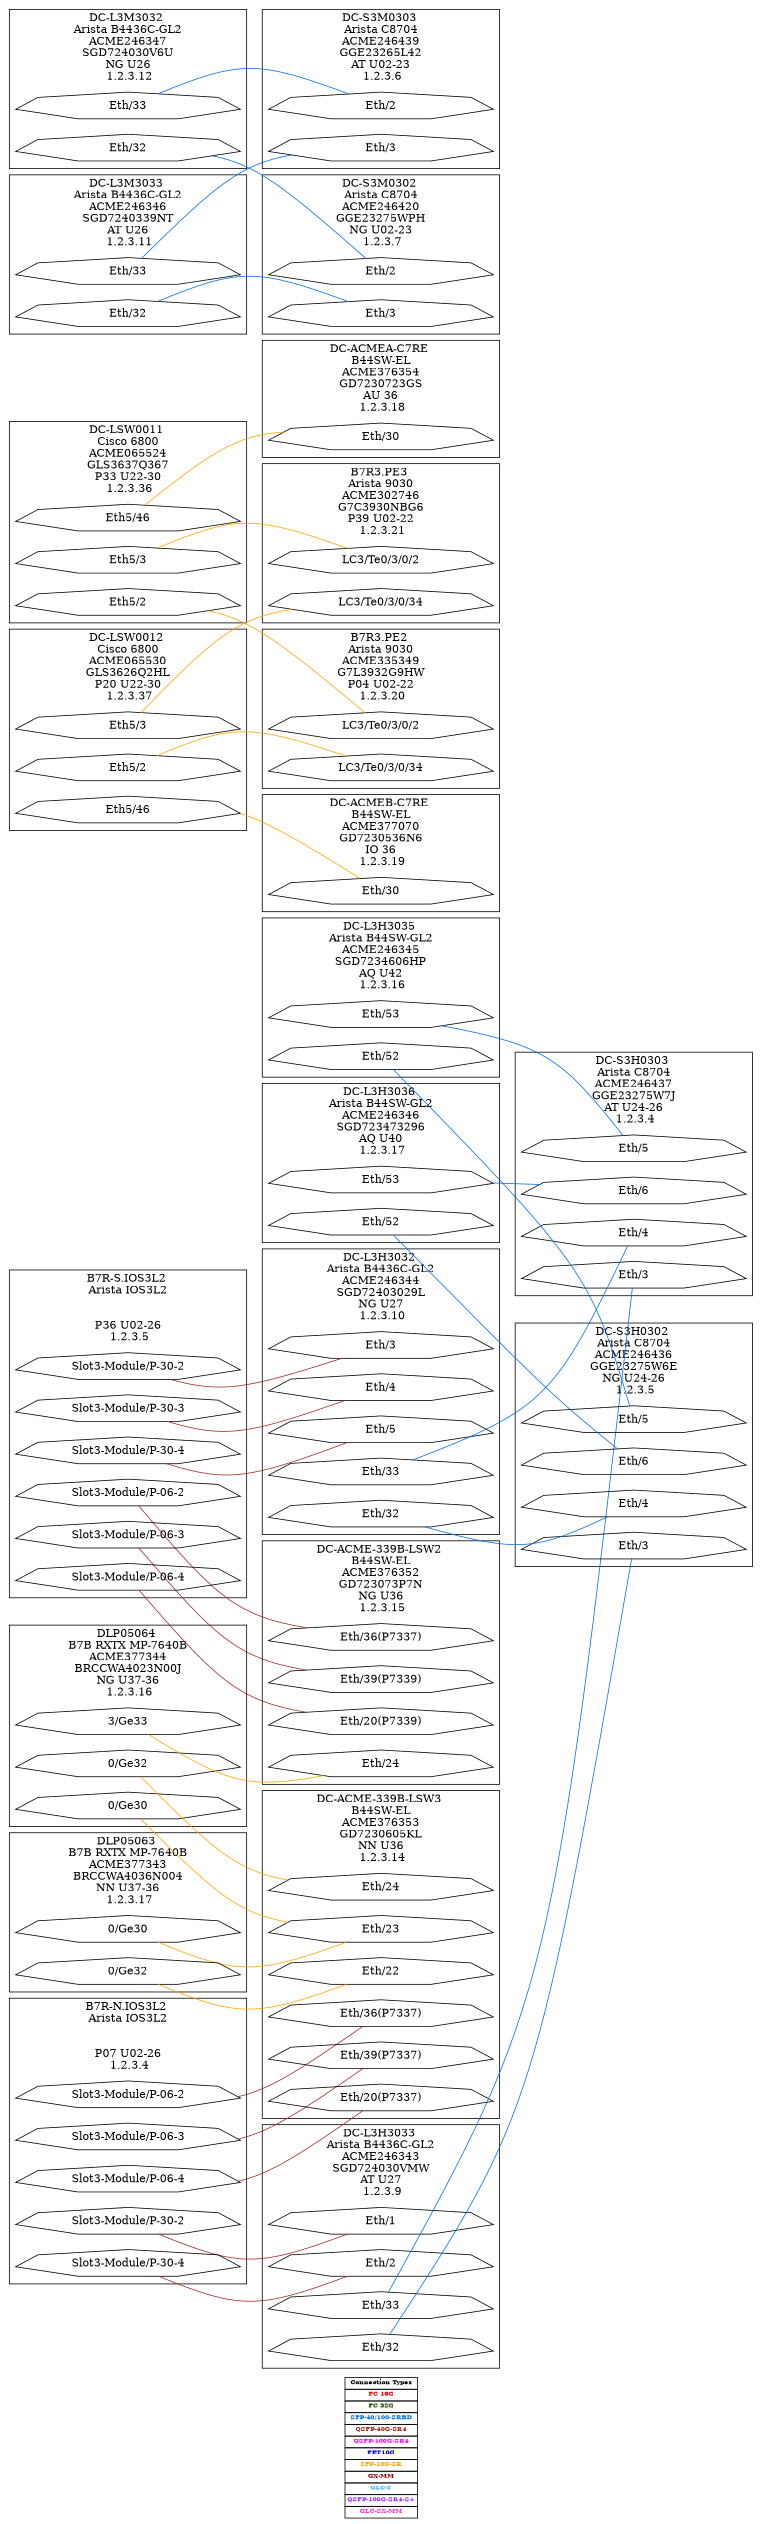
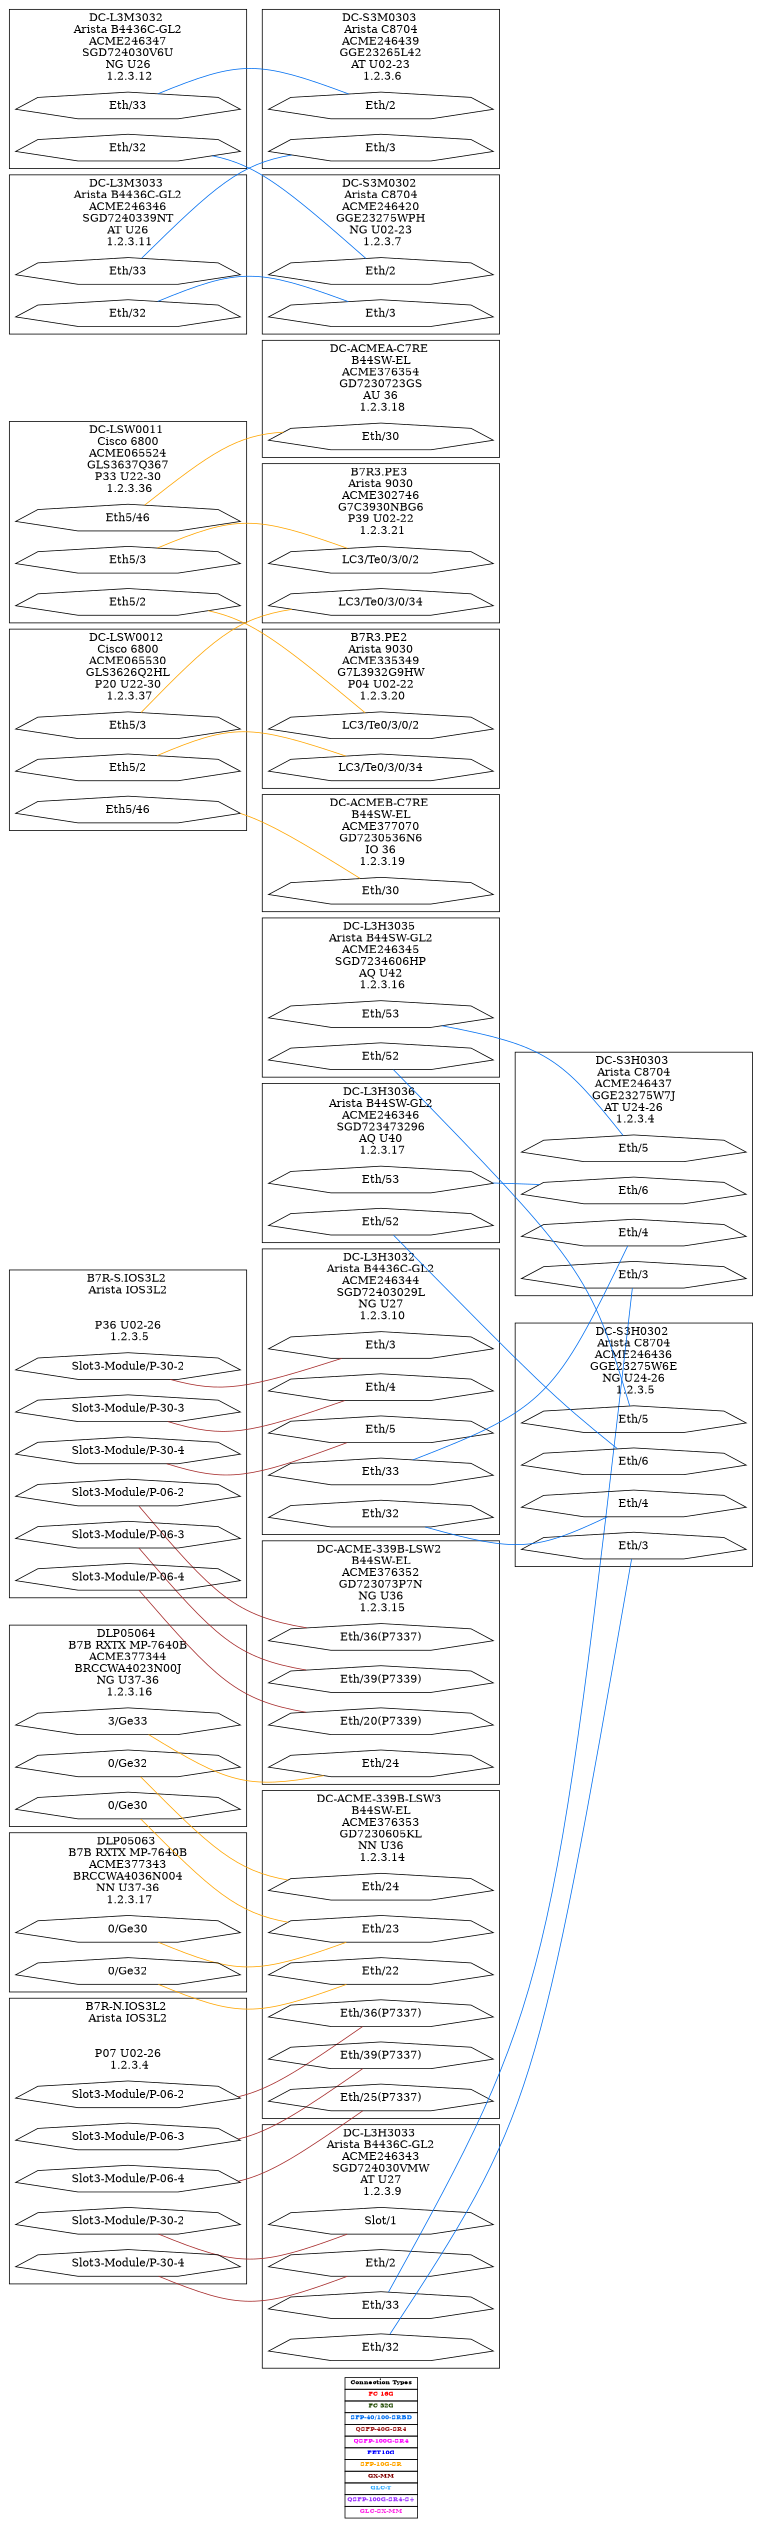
  graph {
    label=<      <table border="0" cellborder="1" cellspacing="0">        <tr><td bgcolor="#FFFFFFF"><font color="#000000" point-size="8" ><b>Connection Types</b></font></td></tr>        <tr><td bgcolor="#FFFFFFF"><font color="#ff0000" point-size="8" ><b>FC 16G</b></font></td></tr>        <tr><td bgcolor="#FFFFFFF"><font color="#1f4800" point-size="8" ><b>FC 32G</b></font></td></tr>        <tr><td bgcolor="#FFFFFFF"><font color="#026ff0" point-size="8" ><b>SFP-40/100-SRBD</b></font></td></tr>        <tr><td bgcolor="#FFFFFFF"><font color="#A52A2A" point-size="8" ><b>QSFP-40G-SR4</b></font></td></tr>        <tr><td bgcolor="#FFFFFFF"><font color="#ff00FF" point-size="8" ><b>QSFP-100G-SR4</b></font></td></tr>        <tr><td bgcolor="#FFFFFFF"><font color="#0000FF" point-size="8" ><b>FET10G</b></font></td></tr>        <tr><td bgcolor="#FFFFFFF"><font color="#FFA500" point-size="8" ><b>SFP-10G-SR</b></font></td></tr>        <tr><td bgcolor="#FFFFFFF"><font color="#800000" point-size="8" ><b>GX-MM</b></font></td></tr>        <tr><td bgcolor="#FFFFFFF"><font color="#33ACFF" point-size="8" ><b>GLC-T</b></font></td></tr>        <tr><td bgcolor="#FFFFFFF"><font color="#9C33FF" point-size="8" ><b>QSFP-100G-SR4-S+</b></font></td></tr>        <tr><td bgcolor="#FFFFFFF"><font color="#FF33E6" point-size="8" ><b>GLC-SX-MM</b></font></td></tr>              </table>>
    rankdir=LR
    splines=curved
    node [color="#000000" fontsize=14 shape=polygon sides=7]
    edge [color="#026ff0"]
    n1 [label="Slot3-Module/P-30-2" width=4]
-   n2 [label="Eth/1" width=4]
+   n2 [label="Slot/1" width=4]
    n3 [label="Slot3-Module/P-30-4" width=4]
    n4 [label="Eth/2" width=4]
    n5 [label="Slot3-Module/P-30-2" width=4]
    n6 [label="Eth/3" width=4]
    n7 [label="Slot3-Module/P-30-3" width=4]
    n8 [label="Eth/4" width=4]
    n9 [label="Slot3-Module/P-30-4" width=4]
    n10 [label="Eth/5" width=4]
    n11 [label="Slot3-Module/P-06-2" width=4]
    n12 [label="Eth/36(P7337)" width=4]
    n13 [label="Slot3-Module/P-06-3" width=4]
    n14 [label="Eth/39(P7337)" width=4]
    n15 [label="Slot3-Module/P-06-4" width=4]
-   n16 [label="Eth/20(P7337)" width=4]
+   n16 [label="Eth/25(P7337)" width=4]
    n17 [label="Slot3-Module/P-06-2" width=4]
    n18 [label="Eth/36(P7337)" width=4]
    n19 [label="Slot3-Module/P-06-3" width=4]
    n20 [label="Eth/39(P7339)" width=4]
    n21 [label="Slot3-Module/P-06-4" width=4]
    n22 [label="Eth/20(P7339)" width=4]
    n23 [label="Eth/23" width=4]
    n24 [label="0/Ge30" width=4]
    n25 [label="Eth/22" width=4]
    n26 [label="0/Ge32" width=4]
    n27 [label="0/Ge30" width=4]
    n28 [label="Eth/24" width=4]
    n29 [label="0/Ge32" width=4]
    n30 [label="Eth/24" width=4]
    n31 [label="3/Ge33" width=4]
    n32 [label="Eth/30" width=4]
    n33 [label="Eth5/46" width=4]
    n34 [label="Eth/30" width=4]
    n35 [label="Eth5/46" width=4]
    n36 [label="LC3/Te0/3/0/2" width=4]
    n37 [label="Eth5/3" width=4]
    n38 [label="LC3/Te0/3/0/2" width=4]
    n39 [label="Eth5/2" width=4]
    n40 [label="LC3/Te0/3/0/34" width=4]
    n41 [label="Eth5/3" width=4]
    n42 [label="Eth/2" width=4]
    n43 [label="Eth/33" width=4]
    n44 [label="LC3/Te0/3/0/34" width=4]
    n45 [label="Eth5/2" width=4]
    n46 [label="Eth/3" width=4]
    n47 [label="Eth/33" width=4]
    n48 [label="Eth/3" width=4]
    n49 [label="Eth/32" width=4]
    n50 [label="Eth/4" width=4]
    n51 [label="Eth/33" width=4]
    n52 [label="Eth/4" width=4]
    n53 [label="Eth/32" width=4]
    n54 [label="Eth/5" width=4]
    n55 [label="Eth/53" width=4]
    n56 [label="Eth/5" width=4]
    n57 [label="Eth/52" width=4]
    n58 [label="Eth/6" width=4]
    n59 [label="Eth/53" width=4]
    n60 [label="Eth/6" width=4]
    n61 [label="Eth/52" width=4]
    n62 [label="Eth/3" width=4]
    n63 [label="Eth/33" width=4]
    n64 [label="Eth/3" width=4]
    n65 [label="Eth/32" width=4]
    n66 [label="Eth/2" width=4]
    n67 [label="Eth/32" width=4]
    subgraph sub_1 {
      n1
      n2
    }
    subgraph sub_2 {
      n3
      n4
    }
    subgraph sub_3 {
      n5
      n6
    }
    subgraph sub_4 {
      n7
      n8
    }
    subgraph sub_5 {
      n9
      n10
    }
    subgraph sub_6 {
      n11
      n12
    }
    subgraph sub_7 {
      n13
      n14
    }
    subgraph sub_8 {
      n15
      n16
    }
    subgraph sub_9 {
      n17
      n18
    }
    subgraph sub_10 {
      n19
      n20
    }
    subgraph sub_11 {
      n21
      n22
    }
    subgraph sub_12 {
      n23
      n24
    }
    subgraph sub_13 {
      n25
      n26
    }
    subgraph sub_14 {
      n23
      n27
    }
    subgraph sub_15 {
      n28
      n29
    }
    subgraph sub_16 {
      n30
      n31
    }
    subgraph sub_17 {
      n32
      n33
    }
    subgraph sub_18 {
      n34
      n35
    }
    subgraph sub_19 {
      n36
      n37
    }
    subgraph sub_20 {
      n38
      n39
    }
    subgraph sub_21 {
      n40
      n41
    }
    subgraph sub_22 {
      n42
      n43
    }
    subgraph sub_23 {
      n44
      n45
    }
    subgraph sub_24 {
      n46
      n47
    }
    subgraph sub_25 {
      n48
      n49
    }
    subgraph sub_26 {
      n50
      n51
    }
    subgraph sub_27 {
      n52
      n53
    }
    subgraph sub_28 {
      n54
      n55
    }
    subgraph sub_29 {
      n56
      n57
    }
    subgraph sub_30 {
      n58
      n59
    }
    subgraph sub_31 {
      n60
      n61
    }
    subgraph sub_32 {
      n62
      n63
    }
    subgraph sub_33 {
      n64
      n65
    }
    subgraph sub_34 {
      n66
      n67
    }
    subgraph cluster_35 {
      label=<B7R-N.IOS3L2 <br/> Arista IOS3L2 <br/>  <br/>  <br/> P07 U02-26 <br/> 1.2.3.4>
      n1
      n3
      n11
      n13
      n15
    }
    subgraph cluster_36 {
      label=<B7R-S.IOS3L2 <br/> Arista IOS3L2 <br/>  <br/>  <br/> P36 U02-26 <br/> 1.2.3.5>
      n5
      n7
      n9
      n17
      n19
      n21
    }
    subgraph cluster_37 {
      label=<DC-ACME-339B-LSW3 <br/> B44SW-EL <br/> ACME376353 <br/> GD7230605KL <br/> NN U36 <br/> 1.2.3.14>
      n12
      n14
      n16
      n23
      n25
      n28
    }
    subgraph cluster_38 {
      label=<DC-ACME-339B-LSW2 <br/> B44SW-EL <br/> ACME376352 <br/> GD723073P7N <br/> NG U36 <br/> 1.2.3.15>
      n18
      n20
      n22
      n30
    }
    subgraph cluster_39 {
      label=<DLP05064 <br/> B7B RXTX MP-7640B <br/> ACME377344 <br/> BRCCWA4023N00J <br/> NG U37-36 <br/> 1.2.3.16>
      n27
      n29
      n31
    }
    subgraph cluster_40 {
      label=<DLP05063 <br/> B7B RXTX MP-7640B <br/> ACME377343 <br/> BRCCWA4036N004 <br/> NN U37-36 <br/> 1.2.3.17>
      n24
      n26
    }
    subgraph cluster_41 {
      label=<DC-ACMEA-C7RE <br/> B44SW-EL <br/> ACME376354 <br/> GD7230723GS <br/> AU 36 <br/> 1.2.3.18>
      n32
    }
    subgraph cluster_42 {
      label=<DC-ACMEB-C7RE <br/> B44SW-EL <br/> ACME377070 <br/> GD7230536N6 <br/> IO 36 <br/> 1.2.3.19>
      n34
    }
    subgraph cluster_43 {
      label=<B7R3.PE2 <br/> Arista 9030 <br/> ACME335349 <br/> G7L3932G9HW <br/> P04 U02-22 <br/> 1.2.3.20>
      n38
      n44
    }
    subgraph cluster_44 {
      label=<B7R3.PE3 <br/> Arista 9030 <br/> ACME302746 <br/> G7C3930NBG6 <br/> P39 U02-22 <br/> 1.2.3.21>
      n36
      n40
    }
    subgraph cluster_45 {
      label=<DC-LSW0011 <br/> Cisco 6800 <br/> ACME065524 <br/> GLS3637Q367 <br/> P33 U22-30 <br/> 1.2.3.36>
      n33
      n37
      n39
    }
    subgraph cluster_46 {
      label=<DC-LSW0012 <br/> Cisco 6800 <br/> ACME065530 <br/> GLS3626Q2HL <br/> P20 U22-30 <br/> 1.2.3.37>
      n35
      n41
      n45
    }
    subgraph cluster_47 {
      label=<DC-S3H0303 <br/> Arista C8704 <br/> ACME246437 <br/> GGE23275W7J <br/> AT U24-26 <br/> 1.2.3.4>
      n46
      n50
      n54
      n58
    }
    subgraph cluster_48 {
      label=<DC-S3H0302 <br/> Arista C8704 <br/> ACME246436 <br/> GGE23275W6E <br/> NG U24-26 <br/> 1.2.3.5>
      n48
      n52
      n56
      n60
    }
    subgraph cluster_49 {
      label=<DC-S3M0303 <br/> Arista C8704 <br/> ACME246439 <br/> GGE23265L42 <br/> AT U02-23 <br/> 1.2.3.6>
      n42
      n62
    }
    subgraph cluster_50 {
      label=<DC-S3M0302 <br/> Arista C8704 <br/> ACME246420 <br/> GGE23275WPH <br/> NG U02-23 <br/> 1.2.3.7>
      n64
      n66
    }
    subgraph cluster_51 {
      label=<DC-L3H3033 <br/> Arista B4436C-GL2 <br/> ACME246343 <br/> SGD724030VMW <br/> AT U27 <br/> 1.2.3.9>
      n2
      n4
      n47
      n49
    }
    subgraph cluster_52 {
      label=<DC-L3H3032 <br/> Arista B4436C-GL2 <br/> ACME246344 <br/> SGD72403029L <br/> NG U27 <br/> 1.2.3.10>
      n6
      n8
      n10
      n51
      n53
    }
    subgraph cluster_53 {
      label=<DC-L3M3033 <br/> Arista B4436C-GL2 <br/> ACME246346 <br/> SGD7240339NT <br/> AT U26 <br/> 1.2.3.11>
      n63
      n65
    }
    subgraph cluster_54 {
      label=<DC-L3M3032 <br/> Arista B4436C-GL2 <br/> ACME246347 <br/> SGD724030V6U <br/> NG U26 <br/> 1.2.3.12>
      n43
      n67
    }
    subgraph cluster_55 {
      label=<DC-L3H3035 <br/> Arista B44SW-GL2 <br/> ACME246345 <br/> SGD7234606HP <br/> AQ U42 <br/> 1.2.3.16>
      n55
      n57
    }
    subgraph cluster_56 {
      label=<DC-L3H3036 <br/> Arista B44SW-GL2 <br/> ACME246346 <br/> SGD723473296 <br/> AQ U40 <br/> 1.2.3.17>
      n59
      n61
    }
    n1 -- n2 [color="#A52A2A"]
    n3 -- n4 [color="#A52A2A"]
    n5 -- n6 [color="#A52A2A"]
    n7 -- n8 [color="#A52A2A"]
    n9 -- n10 [color="#A52A2A"]
    n11 -- n12 [color="#A52A2A"]
    n13 -- n14 [color="#A52A2A"]
    n15 -- n16 [color="#A52A2A"]
    n17 -- n18 [color="#A52A2A"]
    n19 -- n20 [color="#A52A2A"]
    n21 -- n22 [color="#A52A2A"]
    n24 -- n23 [color="#FFA500"]
    n26 -- n25 [color="#FFA500"]
    n27 -- n23 [color="#FFA500"]
    n29 -- n28 [color="#FFA500"]
    n31 -- n30 [color="#FFA500"]
    n33 -- n32 [color="#FFA500"]
    n35 -- n34 [color="#FFA500"]
    n37 -- n36 [color="#FFA500"]
    n39 -- n38 [color="#FFA500"]
    n41 -- n40 [color="#FFA500"]
    n43 -- n42
    n45 -- n44 [color="#FFA500"]
    n47 -- n46
    n49 -- n48
    n51 -- n50
    n53 -- n52
    n55 -- n54
    n57 -- n56
    n59 -- n58
    n61 -- n60
    n63 -- n62
    n65 -- n64
    n67 -- n66
  }
